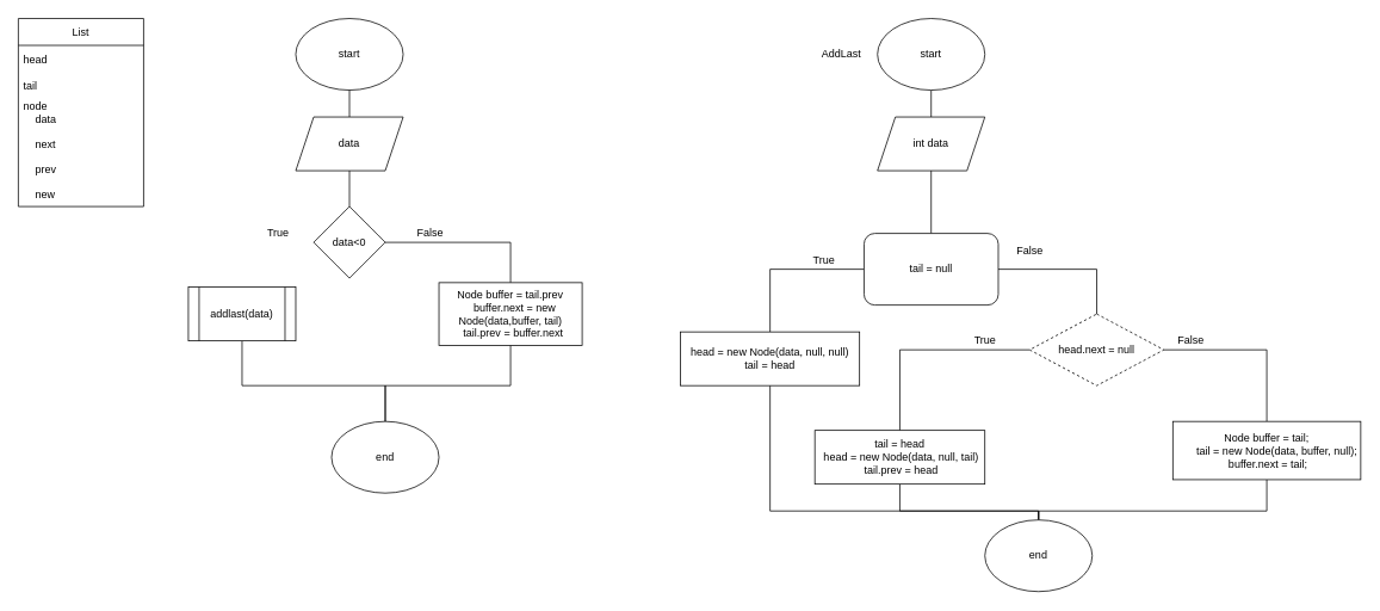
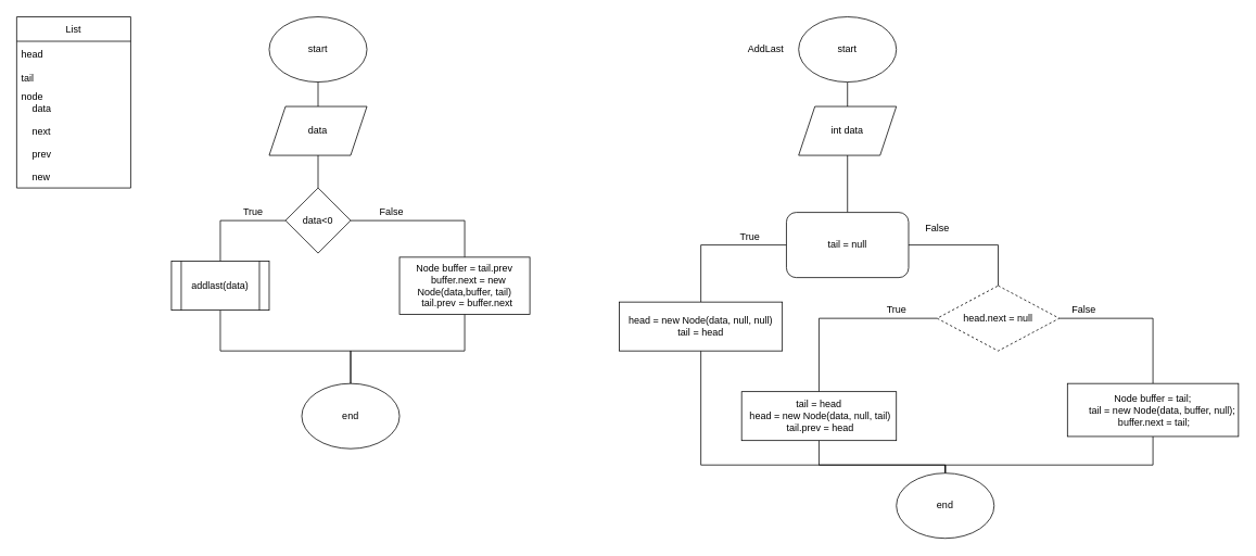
  <mxCell id="0" />
  <mxCell id="1" parent="0" />
  <mxCell id="2" style="edgeStyle=orthogonalEdgeStyle;rounded=0;orthogonalLoop=1;jettySize=auto;html=1;exitX=0.5;exitY=1;exitDx=0;exitDy=0;entryX=0.5;entryY=0;entryDx=0;entryDy=0;endArrow=none;endFill=0;" edge="1" parent="1" source="3" target="5"><mxGeometry relative="1" as="geometry" /></mxCell>
  <mxCell id="3" value="start" style="ellipse;whiteSpace=wrap;html=1;" vertex="1" parent="1"><mxGeometry x="330" y="20" width="120" height="80" as="geometry" /></mxCell>
  <mxCell id="4" style="edgeStyle=orthogonalEdgeStyle;rounded=0;orthogonalLoop=1;jettySize=auto;html=1;exitX=0.5;exitY=1;exitDx=0;exitDy=0;entryX=0.5;entryY=0;entryDx=0;entryDy=0;endArrow=none;endFill=0;" edge="1" parent="1" source="5" target="8"><mxGeometry relative="1" as="geometry" /></mxCell>
  <mxCell id="5" value="data" style="shape=parallelogram;perimeter=parallelogramPerimeter;whiteSpace=wrap;html=1;fixedSize=1;" vertex="1" parent="1"><mxGeometry x="330" y="130" width="120" height="60" as="geometry" /></mxCell>
+ <mxCell id="6" style="edgeStyle=orthogonalEdgeStyle;rounded=0;orthogonalLoop=1;jettySize=auto;html=1;exitX=0;exitY=0.5;exitDx=0;exitDy=0;entryX=0.5;entryY=0;entryDx=0;entryDy=0;endArrow=none;endFill=0;" edge="1" parent="1" source="8" target="10"><mxGeometry relative="1" as="geometry" /></mxCell>
  <mxCell id="7" style="edgeStyle=orthogonalEdgeStyle;rounded=0;orthogonalLoop=1;jettySize=auto;html=1;exitX=1;exitY=0.5;exitDx=0;exitDy=0;entryX=0.5;entryY=0;entryDx=0;entryDy=0;endArrow=none;endFill=0;" edge="1" parent="1" source="8" target="13"><mxGeometry relative="1" as="geometry" /></mxCell>
  <mxCell id="8" value="data&amp;lt;0" style="rhombus;whiteSpace=wrap;html=1;" vertex="1" parent="1"><mxGeometry x="350" y="230" width="80" height="80" as="geometry" /></mxCell>
  <mxCell id="9" style="edgeStyle=orthogonalEdgeStyle;rounded=0;orthogonalLoop=1;jettySize=auto;html=1;exitX=0.5;exitY=1;exitDx=0;exitDy=0;endArrow=none;endFill=0;" edge="1" parent="1" source="10"><mxGeometry relative="1" as="geometry"><mxPoint x="430" y="470" as="targetPoint" /><Array as="points"><mxPoint x="270" y="430" /><mxPoint x="430" y="430" /></Array></mxGeometry></mxCell>
  <mxCell id="10" value="addlast(data)" style="shape=process;whiteSpace=wrap;html=1;backgroundOutline=1;" vertex="1" parent="1"><mxGeometry x="210" y="320" width="120" height="60" as="geometry" /></mxCell>
  <mxCell id="11" value="True" style="text;html=1;align=center;verticalAlign=middle;resizable=0;points=[];autosize=1;strokeColor=none;fillColor=none;" vertex="1" parent="1"><mxGeometry x="290" y="250" width="40" height="20" as="geometry" /></mxCell>
  <mxCell id="12" style="edgeStyle=orthogonalEdgeStyle;rounded=0;orthogonalLoop=1;jettySize=auto;html=1;exitX=0.5;exitY=1;exitDx=0;exitDy=0;entryX=0.5;entryY=0;entryDx=0;entryDy=0;endArrow=none;endFill=0;" edge="1" parent="1" source="13" target="15"><mxGeometry relative="1" as="geometry"><Array as="points"><mxPoint x="570" y="430" /><mxPoint x="430" y="430" /></Array></mxGeometry></mxCell>
  <mxCell id="13" value="&lt;div&gt;Node buffer = tail.prev&lt;/div&gt;&lt;div&gt;&amp;nbsp; &amp;nbsp;buffer.next = new Node(data,buffer, tail)&lt;/div&gt;&lt;div&gt;&amp;nbsp; tail.prev = buffer.next&lt;/div&gt;" style="rounded=0;whiteSpace=wrap;html=1;" vertex="1" parent="1"><mxGeometry x="490" y="315" width="160" height="70" as="geometry" /></mxCell>
  <mxCell id="14" value="False" style="text;html=1;align=center;verticalAlign=middle;resizable=0;points=[];autosize=1;strokeColor=none;fillColor=none;" vertex="1" parent="1"><mxGeometry x="455" y="250" width="50" height="20" as="geometry" /></mxCell>
  <mxCell id="15" value="end" style="ellipse;whiteSpace=wrap;html=1;" vertex="1" parent="1"><mxGeometry x="370" y="470" width="120" height="80" as="geometry" /></mxCell>
  <mxCell id="16" value="List" style="swimlane;fontStyle=0;childLayout=stackLayout;horizontal=1;startSize=30;horizontalStack=0;resizeParent=1;resizeParentMax=0;resizeLast=0;collapsible=1;marginBottom=0;" vertex="1" parent="1"><mxGeometry x="20" y="20" width="140" height="210" as="geometry" /></mxCell>
  <mxCell id="17" value="head" style="text;strokeColor=none;fillColor=none;align=left;verticalAlign=middle;spacingLeft=4;spacingRight=4;overflow=hidden;points=[[0,0.5],[1,0.5]];portConstraint=eastwest;rotatable=0;" vertex="1" parent="16"><mxGeometry y="30" width="140" height="30" as="geometry" /></mxCell>
  <mxCell id="18" value="tail" style="text;strokeColor=none;fillColor=none;align=left;verticalAlign=middle;spacingLeft=4;spacingRight=4;overflow=hidden;points=[[0,0.5],[1,0.5]];portConstraint=eastwest;rotatable=0;" vertex="1" parent="16"><mxGeometry y="60" width="140" height="30" as="geometry" /></mxCell>
  <mxCell id="19" value="node&#10;    data&#10;&#10;    next&#10;&#10;    prev&#10;&#10;    new&#10;" style="text;strokeColor=none;fillColor=none;align=left;verticalAlign=middle;spacingLeft=4;spacingRight=4;overflow=hidden;points=[[0,0.5],[1,0.5]];portConstraint=eastwest;rotatable=0;" vertex="1" parent="16"><mxGeometry y="90" width="140" height="120" as="geometry" /></mxCell>
  <mxCell id="20" style="edgeStyle=orthogonalEdgeStyle;rounded=0;orthogonalLoop=1;jettySize=auto;html=1;exitX=0.5;exitY=1;exitDx=0;exitDy=0;entryX=0.5;entryY=0;entryDx=0;entryDy=0;endArrow=none;endFill=0;" edge="1" parent="1" source="21" target="23"><mxGeometry relative="1" as="geometry" /></mxCell>
  <mxCell id="21" value="start" style="ellipse;whiteSpace=wrap;html=1;" vertex="1" parent="1"><mxGeometry x="980" y="20" width="120" height="80" as="geometry" /></mxCell>
  <mxCell id="22" value="" style="edgeStyle=orthogonalEdgeStyle;rounded=0;orthogonalLoop=1;jettySize=auto;html=1;endArrow=none;endFill=0;" edge="1" parent="1" source="23" target="27"><mxGeometry relative="1" as="geometry" /></mxCell>
  <mxCell id="23" value="int data" style="shape=parallelogram;perimeter=parallelogramPerimeter;whiteSpace=wrap;html=1;fixedSize=1;" vertex="1" parent="1"><mxGeometry x="980" y="130" width="120" height="60" as="geometry" /></mxCell>
  <mxCell id="24" value="AddLast" style="text;html=1;strokeColor=none;fillColor=none;align=center;verticalAlign=middle;whiteSpace=wrap;rounded=0;" vertex="1" parent="1"><mxGeometry x="910" y="45" width="60" height="30" as="geometry" /></mxCell>
  <mxCell id="25" value="" style="edgeStyle=orthogonalEdgeStyle;rounded=0;orthogonalLoop=1;jettySize=auto;html=1;endArrow=none;endFill=0;" edge="1" parent="1" source="27" target="29"><mxGeometry relative="1" as="geometry" /></mxCell>
  <mxCell id="26" value="" style="edgeStyle=orthogonalEdgeStyle;rounded=0;orthogonalLoop=1;jettySize=auto;html=1;endArrow=none;endFill=0;" edge="1" parent="1" source="27" target="33"><mxGeometry relative="1" as="geometry" /></mxCell>
  <mxCell id="27" value="tail = null" style="whiteSpace=wrap;html=1;rounded=1;" vertex="1" parent="1"><mxGeometry x="965" y="260" width="150" height="80" as="geometry" /></mxCell>
  <mxCell id="28" style="edgeStyle=orthogonalEdgeStyle;rounded=0;orthogonalLoop=1;jettySize=auto;html=1;exitX=0.5;exitY=1;exitDx=0;exitDy=0;entryX=0.5;entryY=0;entryDx=0;entryDy=0;endArrow=none;endFill=0;" edge="1" parent="1" source="29" target="41"><mxGeometry relative="1" as="geometry"><Array as="points"><mxPoint x="860" y="570" /><mxPoint x="1160" y="570" /></Array></mxGeometry></mxCell>
  <mxCell id="29" value="head = new Node(data, null, null)&lt;br&gt;tail = head" style="whiteSpace=wrap;html=1;" vertex="1" parent="1"><mxGeometry x="760" y="370" width="200" height="60" as="geometry" /></mxCell>
  <mxCell id="30" value="True" style="text;html=1;align=center;verticalAlign=middle;resizable=0;points=[];autosize=1;strokeColor=none;fillColor=none;" vertex="1" parent="1"><mxGeometry x="900" y="280" width="40" height="20" as="geometry" /></mxCell>
  <mxCell id="31" value="" style="edgeStyle=orthogonalEdgeStyle;rounded=0;orthogonalLoop=1;jettySize=auto;html=1;endArrow=none;endFill=0;" edge="1" parent="1" source="33" target="36"><mxGeometry relative="1" as="geometry" /></mxCell>
  <mxCell id="32" value="" style="edgeStyle=orthogonalEdgeStyle;rounded=0;orthogonalLoop=1;jettySize=auto;html=1;endArrow=none;endFill=0;" edge="1" parent="1" source="33" target="39"><mxGeometry relative="1" as="geometry" /></mxCell>
  <mxCell id="33" value="head.next = null" style="rhombus;whiteSpace=wrap;html=1;dashed=1;" vertex="1" parent="1"><mxGeometry x="1150" y="350" width="150" height="80" as="geometry" /></mxCell>
  <mxCell id="34" value="False" style="text;html=1;align=center;verticalAlign=middle;resizable=0;points=[];autosize=1;strokeColor=none;fillColor=none;" vertex="1" parent="1"><mxGeometry x="1125" y="270" width="50" height="20" as="geometry" /></mxCell>
  <mxCell id="35" style="edgeStyle=orthogonalEdgeStyle;rounded=0;orthogonalLoop=1;jettySize=auto;html=1;exitX=0.5;exitY=1;exitDx=0;exitDy=0;entryX=0.5;entryY=0;entryDx=0;entryDy=0;endArrow=none;endFill=0;" edge="1" parent="1" source="36" target="41"><mxGeometry relative="1" as="geometry"><Array as="points"><mxPoint x="1005" y="570" /><mxPoint x="1160" y="570" /></Array></mxGeometry></mxCell>
  <mxCell id="36" value="&lt;div&gt;tail = head&lt;/div&gt;&lt;div&gt;&amp;nbsp;head = new Node(data, null, tail)&lt;/div&gt;&lt;div&gt;&amp;nbsp;tail.prev = head&lt;/div&gt;" style="whiteSpace=wrap;html=1;" vertex="1" parent="1"><mxGeometry x="910" y="480" width="190" height="60" as="geometry" /></mxCell>
  <mxCell id="37" value="True" style="text;html=1;align=center;verticalAlign=middle;resizable=0;points=[];autosize=1;strokeColor=none;fillColor=none;" vertex="1" parent="1"><mxGeometry x="1080" y="370" width="40" height="20" as="geometry" /></mxCell>
  <mxCell id="38" style="edgeStyle=orthogonalEdgeStyle;rounded=0;orthogonalLoop=1;jettySize=auto;html=1;exitX=0.5;exitY=1;exitDx=0;exitDy=0;endArrow=none;endFill=0;" edge="1" parent="1" source="39" target="41"><mxGeometry relative="1" as="geometry"><mxPoint x="1160" y="710" as="targetPoint" /><Array as="points"><mxPoint x="1415" y="570" /><mxPoint x="1160" y="570" /></Array></mxGeometry></mxCell>
  <mxCell id="39" value="&lt;div&gt;Node buffer = tail;&lt;/div&gt;&lt;div&gt;&amp;nbsp; &amp;nbsp; &amp;nbsp; &amp;nbsp;tail = new Node(data, buffer, null);&lt;/div&gt;&lt;div&gt;&amp;nbsp;buffer.next = tail;&lt;/div&gt;" style="whiteSpace=wrap;html=1;" vertex="1" parent="1"><mxGeometry x="1310" y="470" width="210" height="65" as="geometry" /></mxCell>
  <mxCell id="40" value="False" style="text;html=1;align=center;verticalAlign=middle;resizable=0;points=[];autosize=1;strokeColor=none;fillColor=none;" vertex="1" parent="1"><mxGeometry x="1305" y="370" width="50" height="20" as="geometry" /></mxCell>
  <mxCell id="41" value="end" style="ellipse;whiteSpace=wrap;html=1;" vertex="1" parent="1"><mxGeometry x="1100" y="580" width="120" height="80" as="geometry" /></mxCell>
